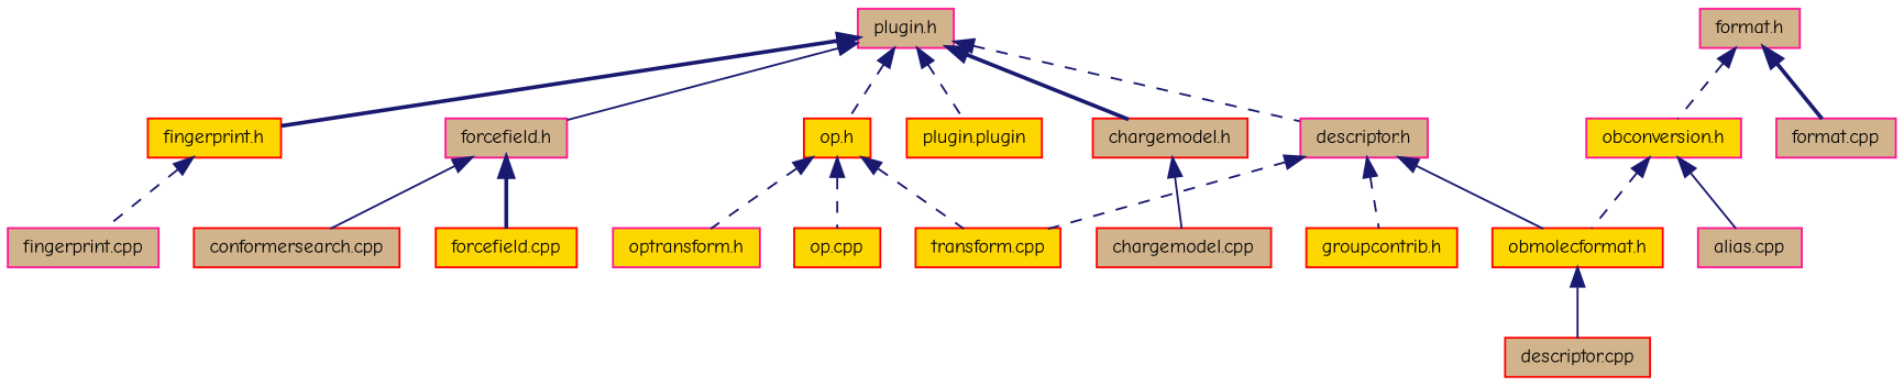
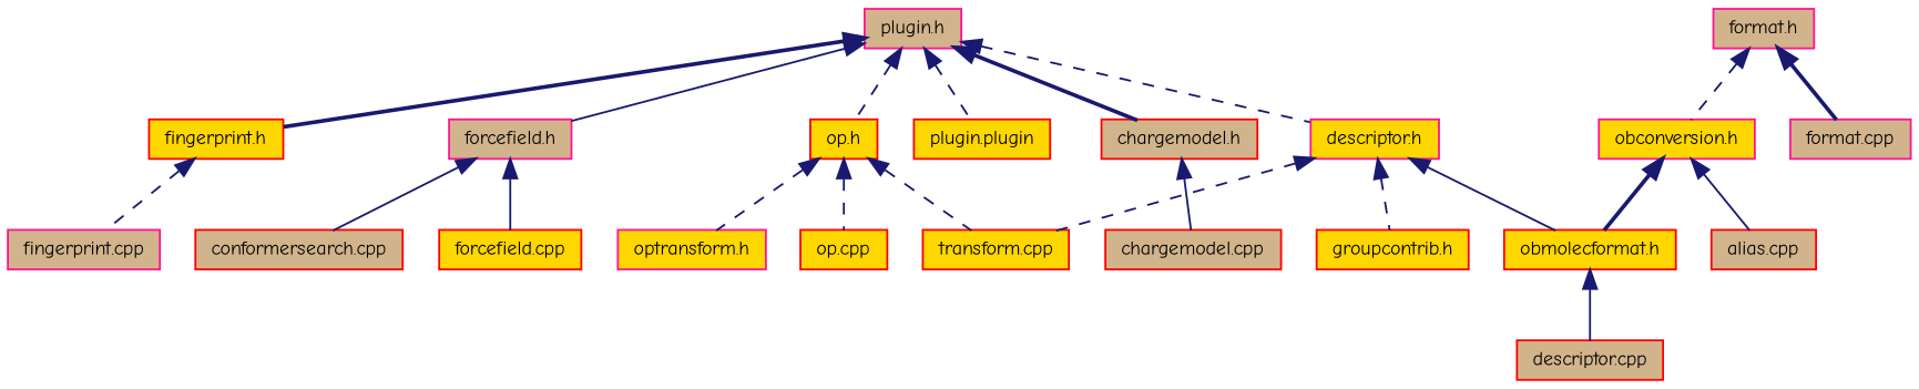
  digraph {
    fontname="Comic Neue"
    node [color=red fillcolor=tan fontname="Comic Neue" fontsize=10 shape=record style=filled]
    edge [color=midnightblue dir=back fontname="Comic Neue" fontsize=10 labelfontname=FreeSans labelfontsize=10 style=dashed]
    n1 [color=deeppink fontcolor=black height=0.2 label="plugin.h" width=0.4]
    n2 [height=0.2 label="chargemodel.h" width=0.4]
-   n3 [color=deeppink height=0.2 label="descriptor.h" width=0.4]
+   n3 [color=deeppink fillcolor=gold height=0.2 label="descriptor.h" width=0.4]
    n4 [fillcolor=gold height=0.2 label="fingerprint.h" width=0.4]
    n5 [color=deeppink height=0.2 label="forcefield.h" width=0.4]
    n6 [fillcolor=gold height=0.2 label="op.h" width=0.4]
    n7 [fillcolor=gold height=0.2 label="plugin.plugin" width=0.4]
    n8 [height=0.2 label="chargemodel.cpp" width=0.4]
    n9 [fillcolor=gold height=0.2 label="groupcontrib.h" width=0.4]
    n10 [fillcolor=gold height=0.2 label="obmolecformat.h" width=0.4]
    n11 [fillcolor=gold height=0.2 label="transform.cpp" width=0.4]
    n12 [color=deeppink height=0.2 label="fingerprint.cpp" width=0.4]
    n13 [height=0.2 label="conformersearch.cpp" width=0.4]
    n14 [fillcolor=gold height=0.2 label="forcefield.cpp" width=0.4]
    n15 [color=deeppink height=0.2 label="format.h" width=0.4]
    n16 [color=deeppink fillcolor=gold height=0.2 label="obconversion.h" width=0.4]
    n17 [color=deeppink height=0.2 label="format.cpp" width=0.4]
    n18 [color=deeppink fillcolor=gold height=0.2 label="optransform.h" width=0.4]
    n19 [fillcolor=gold height=0.2 label="op.cpp" width=0.4]
    n20 [height=0.2 label="descriptor.cpp" width=0.4]
-   n21 [color=deeppink height=0.2 label="alias.cpp" width=0.4]
+   n21 [height=0.2 label="alias.cpp" width=0.4]
    n1 -> n2 [style=bold]
    n1 -> n3
    n1 -> n4 [style=bold]
    n1 -> n5 [style=solid]
    n1 -> n6
    n1 -> n7
    n2 -> n8 [style=solid]
    n3 -> n9
    n3 -> n10 [style=solid]
    n3 -> n11
    n4 -> n12
    n5 -> n13 [style=solid]
-   n5 -> n14 [style=bold]
+   n5 -> n14 [style=solid]
    n6 -> n11
    n6 -> n18
    n6 -> n19
    n10 -> n20 [style=solid]
    n15 -> n16
    n15 -> n17 [style=bold]
-   n16 -> n10
+   n16 -> n10 [style=bold]
    n16 -> n21 [style=solid]
  }
